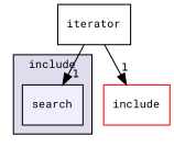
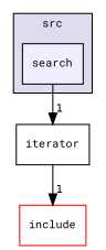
  digraph {
    compound=true
    fontname="Roboto Mono"
    node [fontname="Roboto Mono" fontsize=10 shape=box style=filled]
    edge [fontname="Roboto Mono" headlabel=1 labeldistance=1.5 labelfontname=Helvetica labelfontsize=10]
    n1 [fillcolor="#eeeeff" label=search pencolor=black]
    n2 [label=iterator style=""]
    n3 [color=red fillcolor=white label=include]
    subgraph cluster_1 {
      bgcolor="#ddddee"
      fontsize=10
-     label=include
+     label=src
      pencolor=black
      n1
    }
-   n2 -> n1
+   n1 -> n2
    n2 -> n3
  }
